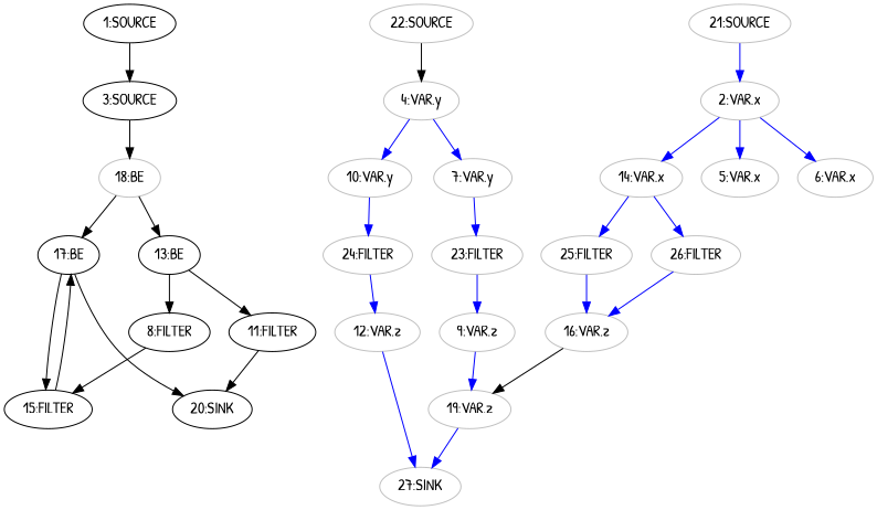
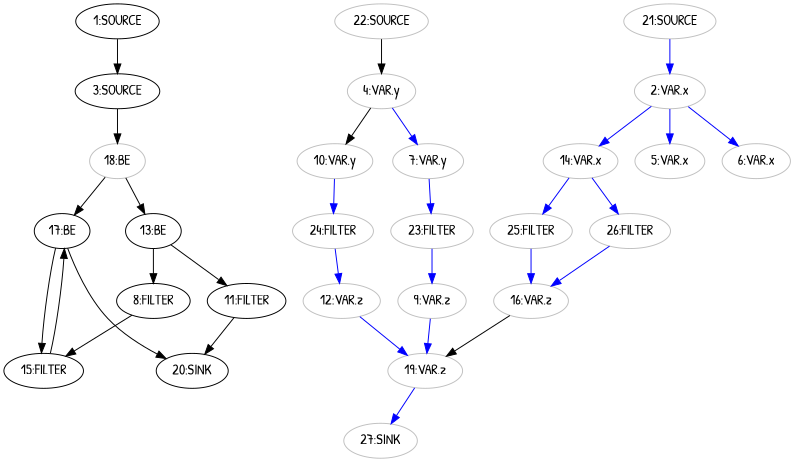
  digraph {
    fontname="Patrick Hand"
    node [fontname="Patrick Hand" color=grey]
    edge [color=blue fontname="Patrick Hand"]
    n1 [label="17:BE" color=""]
    n2 [label="15:FILTER" color=""]
    n3 [label="20:SINK" color=""]
    n4 [label="18:BE"]
    n5 [label="13:BE" color=""]
    n6 [label="8:FILTER" color=""]
    n7 [label="11:FILTER" color=""]
    n8 [label="1:SOURCE" color=""]
    n9 [label="3:SOURCE" color=""]
    n10 [label="2:VAR.x"]
    n11 [label="5:VAR.x"]
    n12 [label="6:VAR.x"]
    n13 [label="14:VAR.x"]
    n14 [label="25:FILTER"]
    n15 [label="26:FILTER"]
    n16 [label="4:VAR.y"]
    n17 [label="7:VAR.y"]
    n18 [label="10:VAR.y"]
    n19 [label="23:FILTER"]
    n20 [label="24:FILTER"]
    n21 [label="9:VAR.z"]
    n22 [label="19:VAR.z"]
    n23 [label="27:SINK"]
    n24 [label="12:VAR.z"]
    n25 [label="16:VAR.z"]
    n26 [label="21:SOURCE"]
    n27 [label="22:SOURCE"]
    n1 -> n2 [color=black]
    n1 -> n3 [color=black]
    n2 -> n1 [color=black]
    n4 -> n1 [color=black]
    n4 -> n5 [color=black]
    n5 -> n6 [color=black]
    n5 -> n7 [color=black]
    n6 -> n2 [color=black]
    n7 -> n3 [color=black]
    n8 -> n9 [color=black]
    n9 -> n4 [color=black]
    n10 -> n11
    n10 -> n12
    n10 -> n13
    n13 -> n14
    n13 -> n15
    n14 -> n25
    n15 -> n25
    n16 -> n17
-   n16 -> n18
+   n16 -> n18 [color=black]
    n17 -> n19
    n18 -> n20
    n19 -> n21
    n20 -> n24
    n21 -> n22
    n22 -> n23
-   n24 -> n23
+   n24 -> n22
    n25 -> n22 [color=black]
    n26 -> n10
    n27 -> n16 [color=black]
  }
